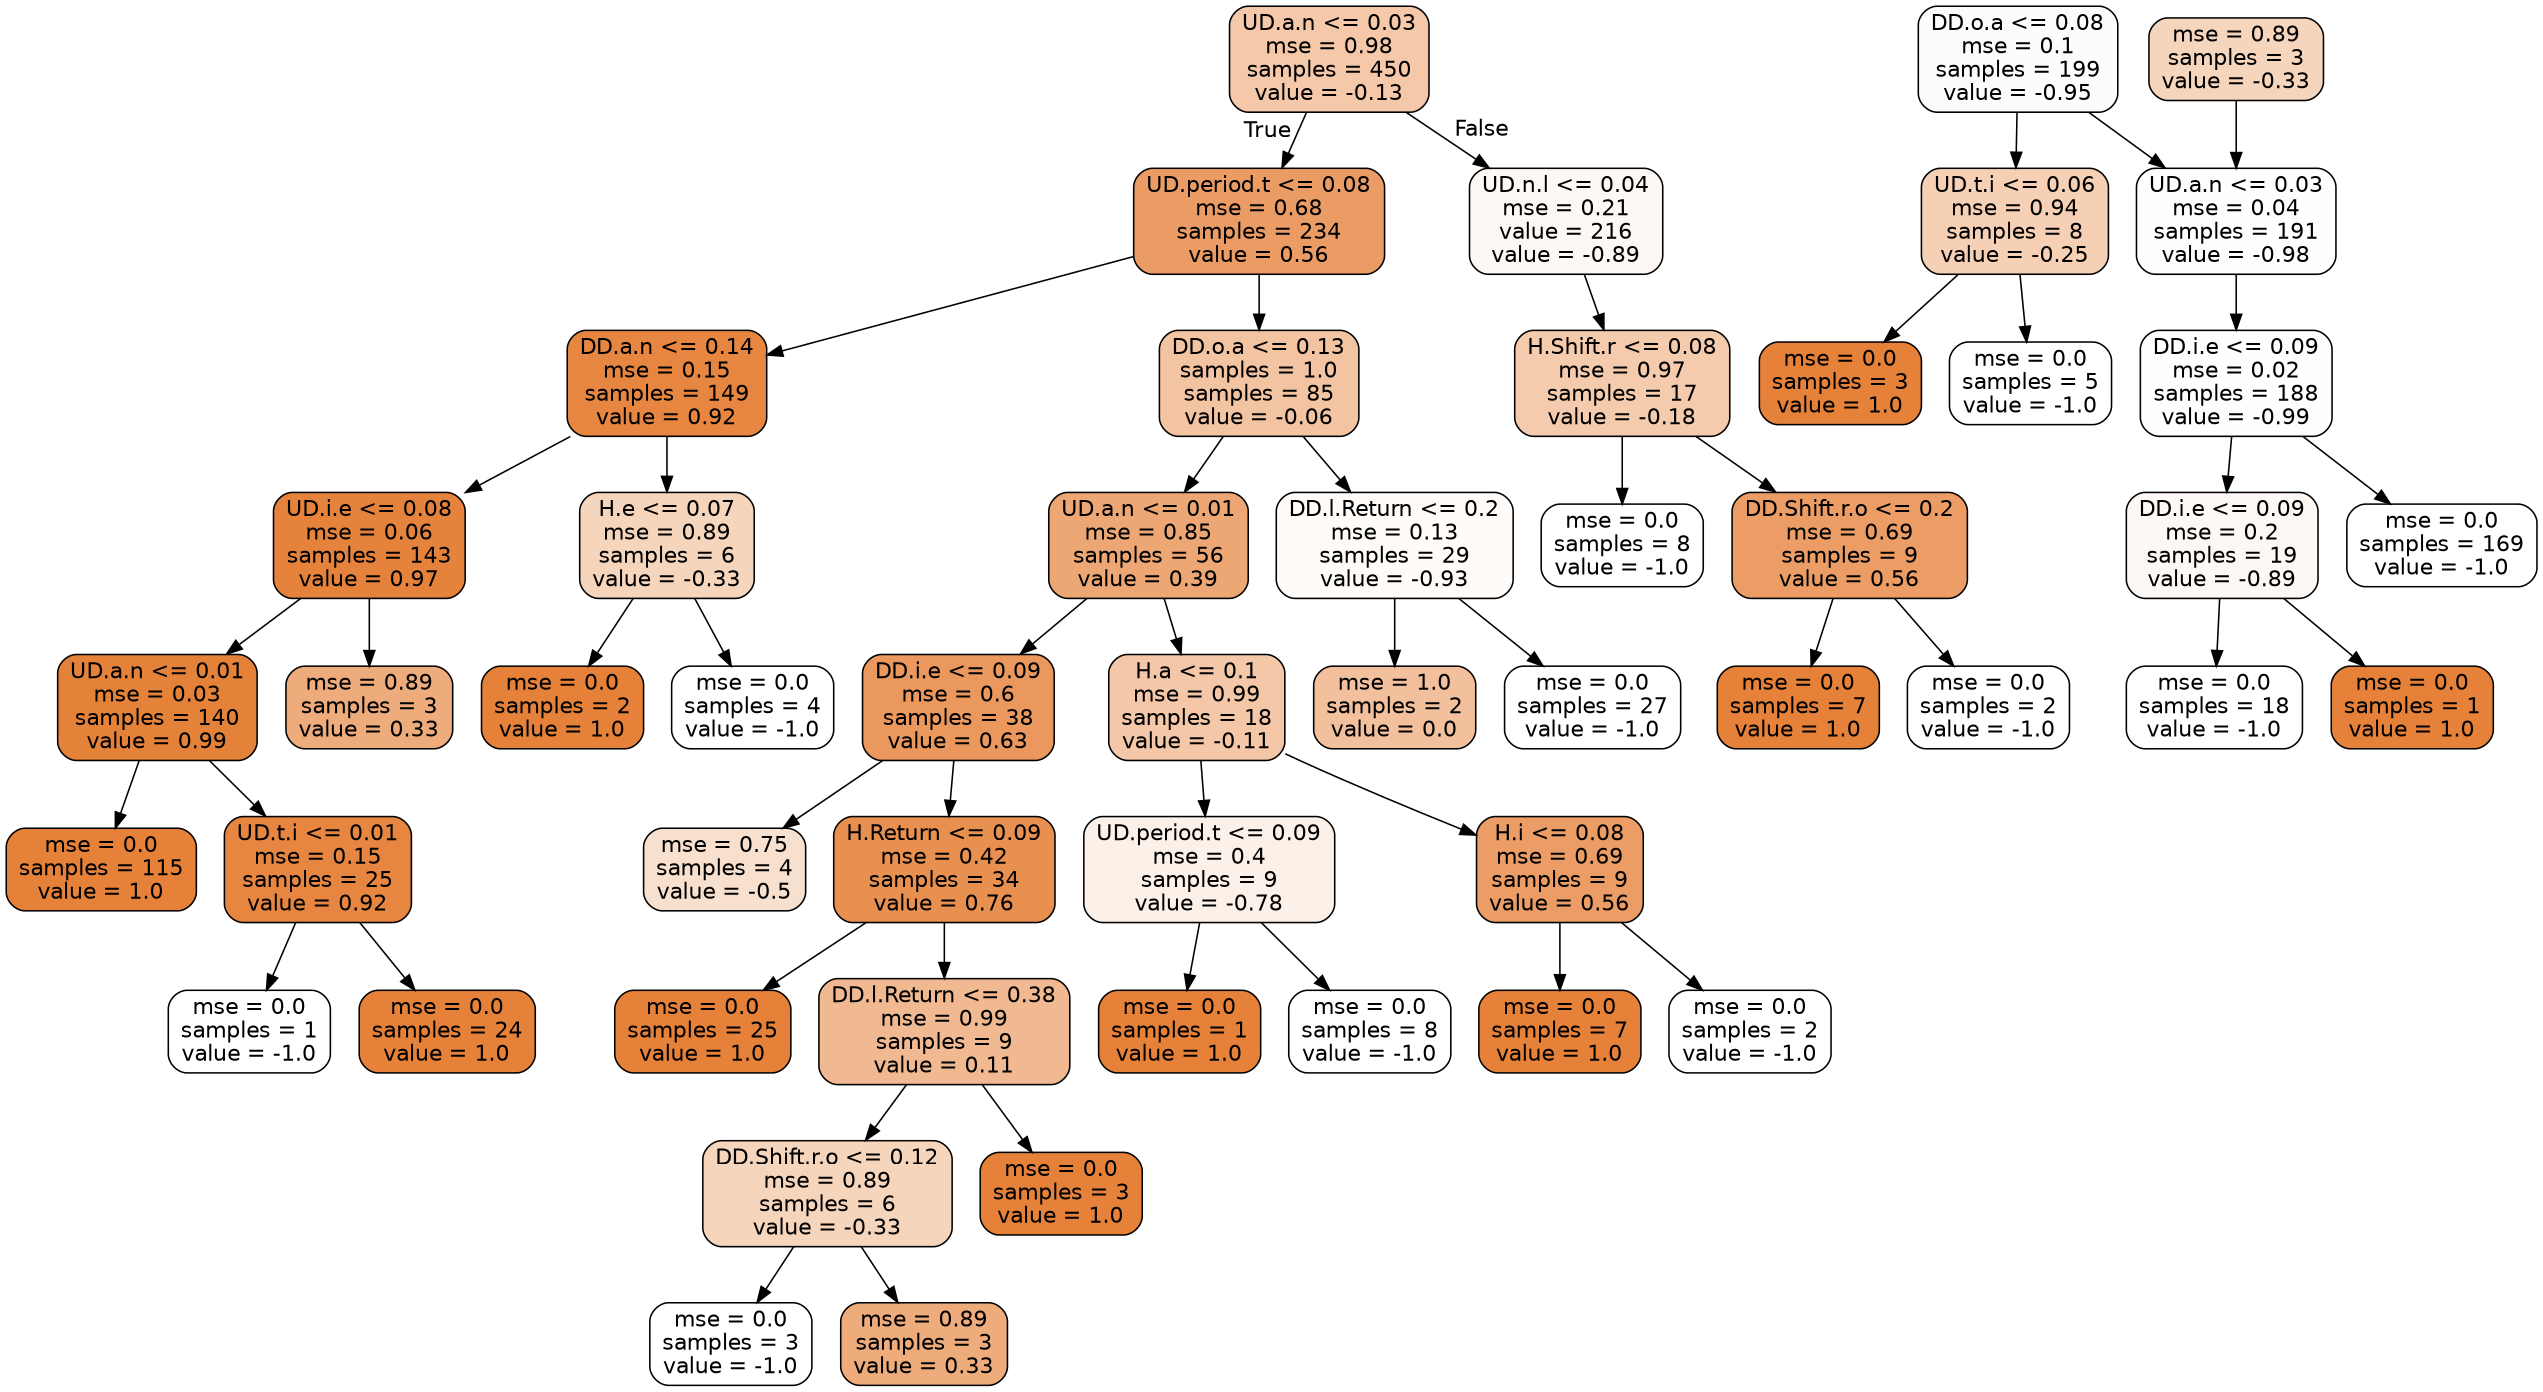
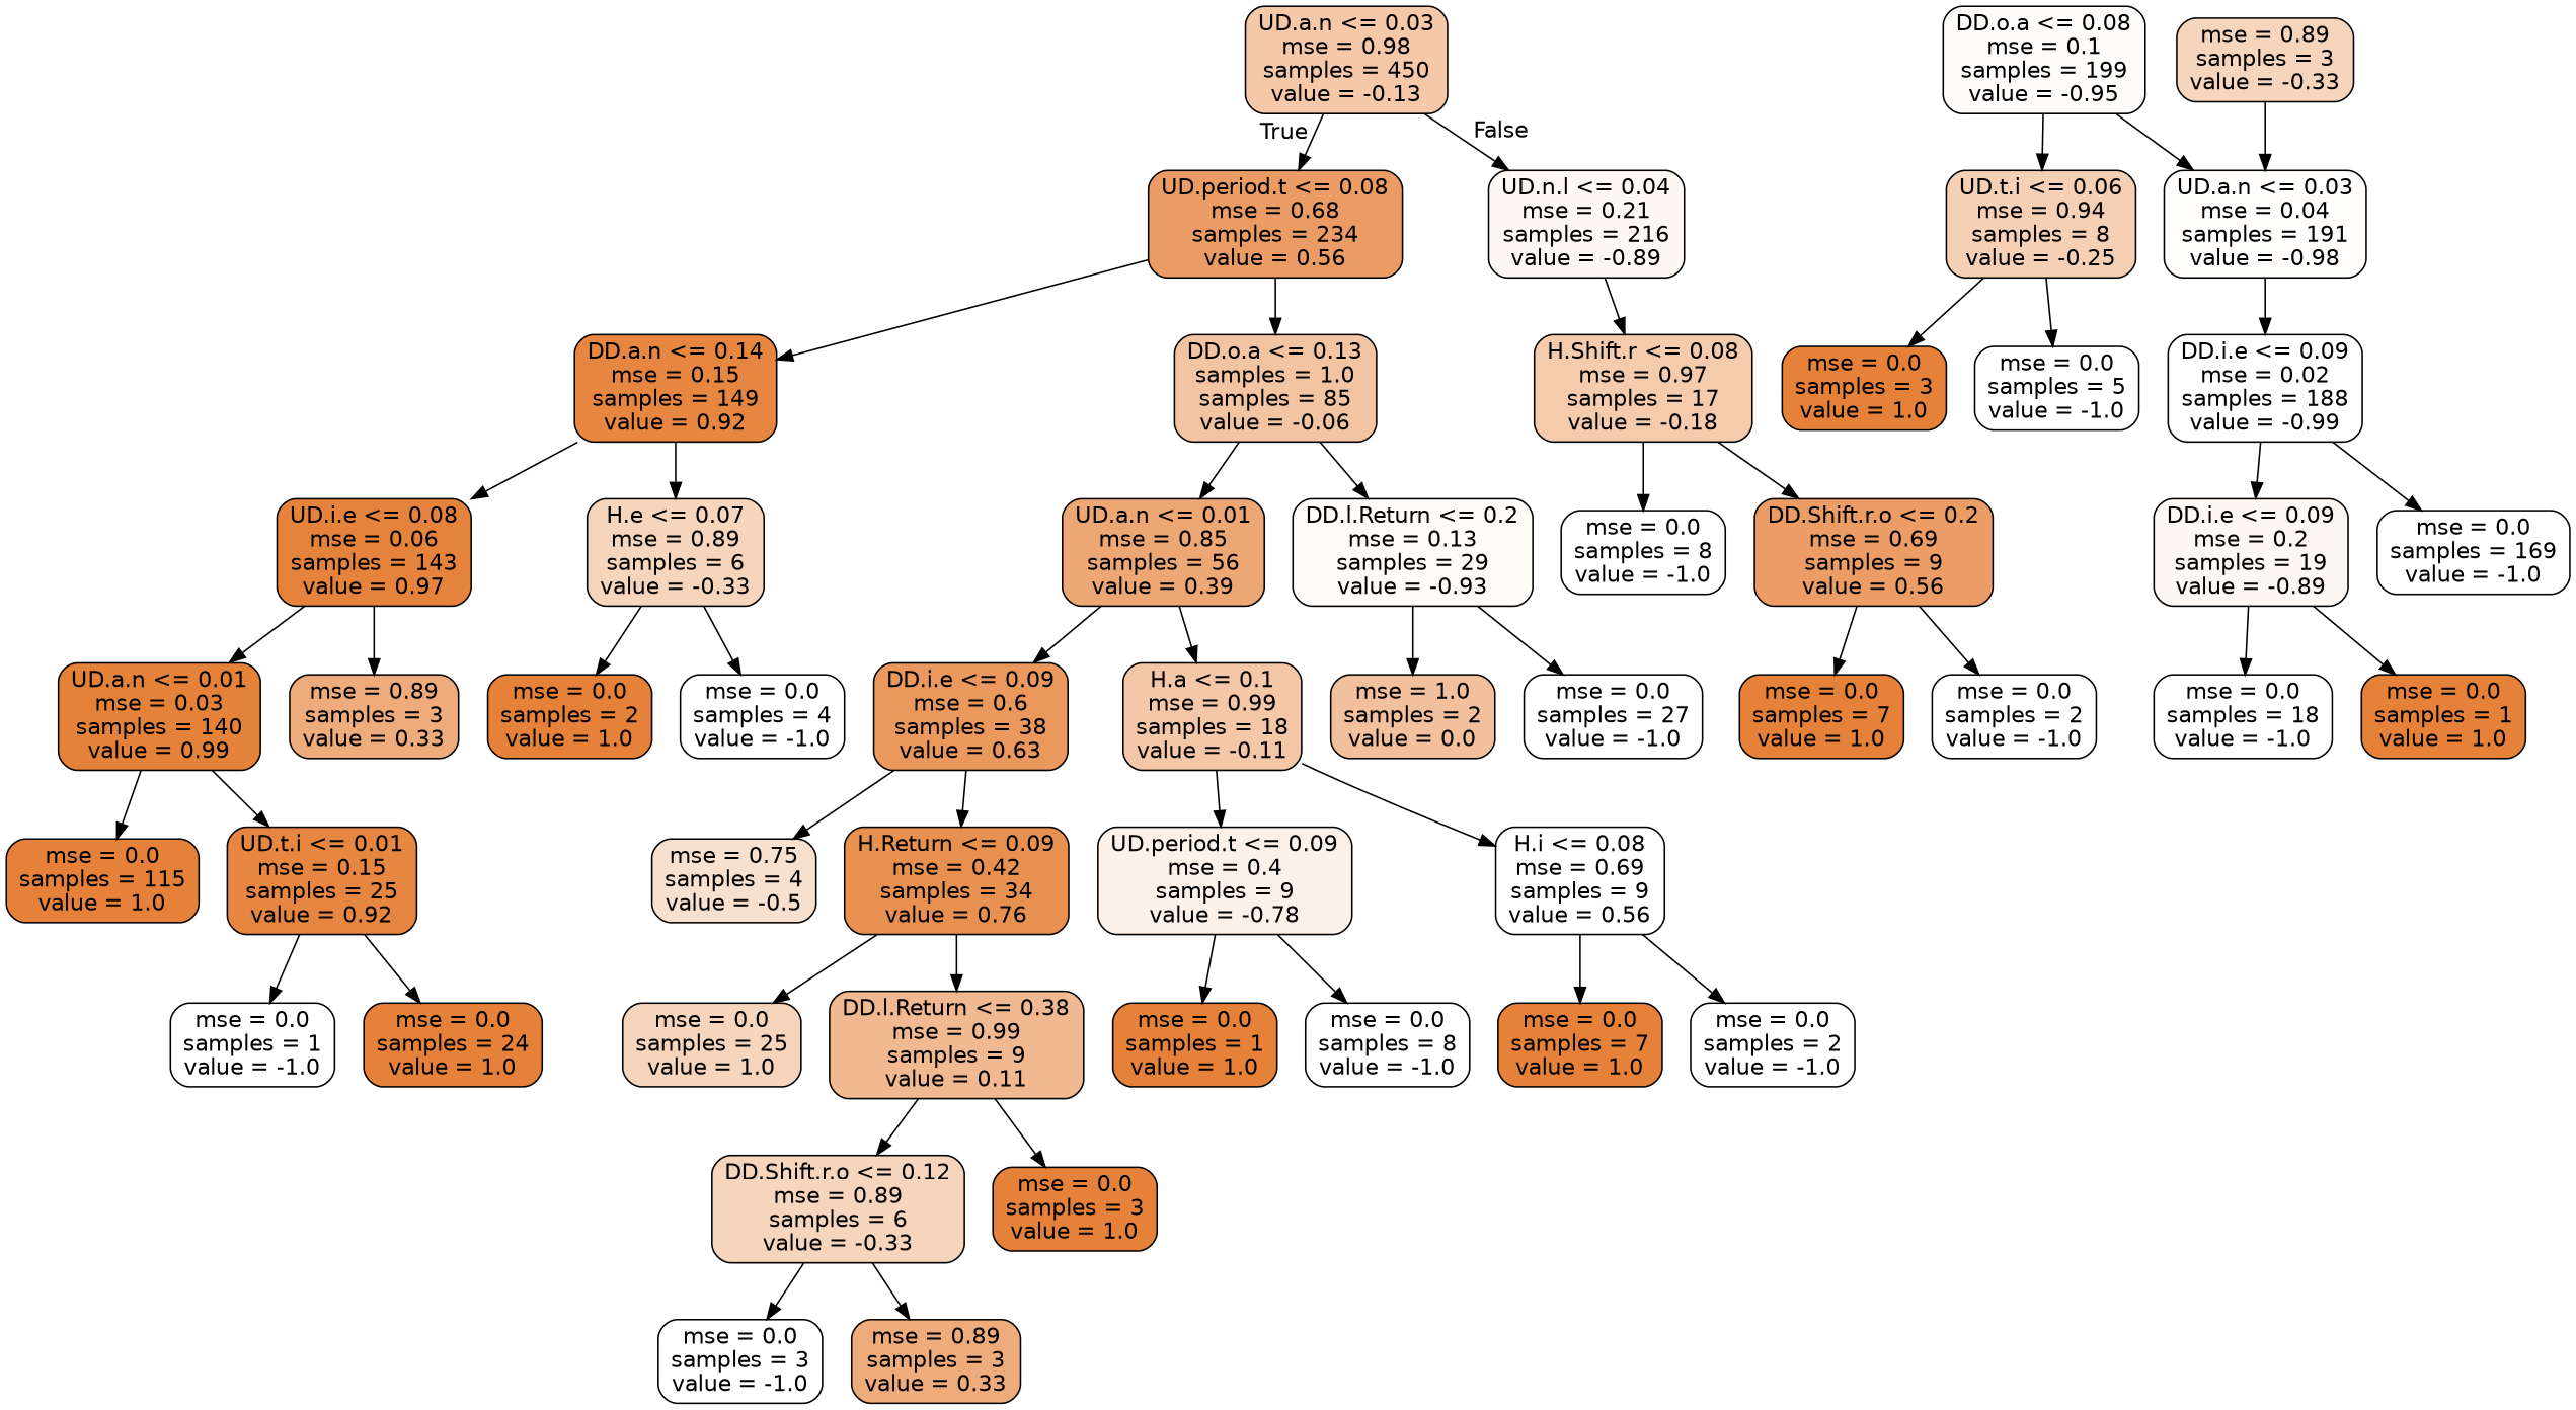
  digraph {
    node [color=black fillcolor="#ffffff" fontname=helvetica shape=box style="filled, rounded"]
    edge [fontname=helvetica]
    n1 [fillcolor="#f4c8a9" label="UD.a.n <= 0.03\nmse = 0.98\nsamples = 450\nvalue = -0.13"]
    n2 [fillcolor="#eb9c64" label="UD.period.t <= 0.08\nmse = 0.68\nsamples = 234\nvalue = 0.56"]
-   n3 [fillcolor="#fef8f4" label="UD.n.l <= 0.04\nmse = 0.21\nvalue = 216\nvalue = -0.89"]
+   n3 [fillcolor="#fef8f4" label="UD.n.l <= 0.04\nmse = 0.21\nsamples = 216\nvalue = -0.89"]
    n4 [fillcolor="#e68641" label="DD.a.n <= 0.14\nmse = 0.15\nsamples = 149\nvalue = 0.92"]
    n5 [fillcolor="#f3c4a2" label="DD.o.a <= 0.13\nsamples = 1.0\nsamples = 85\nvalue = -0.06"]
    n6 [fillcolor="#f4cbad" label="H.Shift.r <= 0.08\nmse = 0.97\nsamples = 17\nvalue = -0.18"]
    n7 [fillcolor="#e5833c" label="UD.i.e <= 0.08\nmse = 0.06\nsamples = 143\nvalue = 0.97"]
    n8 [fillcolor="#f6d5bd" label="H.e <= 0.07\nmse = 0.89\nsamples = 6\nvalue = -0.33"]
    n9 [fillcolor="#eda775" label="UD.a.n <= 0.01\nmse = 0.85\nsamples = 56\nvalue = 0.39"]
    n10 [fillcolor="#fefbf8" label="DD.l.Return <= 0.2\nmse = 0.13\nsamples = 29\nvalue = -0.93"]
    n11 [fillcolor="#e5823a" label="UD.a.n <= 0.01\nmse = 0.03\nsamples = 140\nvalue = 0.99"]
    n12 [fillcolor="#eeab7b" label="mse = 0.89\nsamples = 3\nvalue = 0.33"]
    n13 [fillcolor="#e58139" label="mse = 0.0\nsamples = 2\nvalue = 1.0"]
    n14 [label="mse = 0.0\nsamples = 4\nvalue = -1.0"]
    n15 [fillcolor="#e58139" label="mse = 0.0\nsamples = 115\nvalue = 1.0"]
    n16 [fillcolor="#e68641" label="UD.t.i <= 0.01\nmse = 0.15\nsamples = 25\nvalue = 0.92"]
    n17 [label="mse = 0.0\nsamples = 1\nvalue = -1.0"]
    n18 [fillcolor="#e58139" label="mse = 0.0\nsamples = 24\nvalue = 1.0"]
    n19 [fillcolor="#ea985d" label="DD.i.e <= 0.09\nmse = 0.6\nsamples = 38\nvalue = 0.63"]
    n20 [fillcolor="#f3c7a7" label="H.a <= 0.1\nmse = 0.99\nsamples = 18\nvalue = -0.11"]
    n21 [fillcolor="#f2c09c" label="mse = 1.0\nsamples = 2\nvalue = 0.0"]
    n22 [label="mse = 0.0\nsamples = 27\nvalue = -1.0"]
    n23 [fillcolor="#f8e0ce" label="mse = 0.75\nsamples = 4\nvalue = -0.5"]
    n24 [fillcolor="#e89050" label="H.Return <= 0.09\nmse = 0.42\nsamples = 34\nvalue = 0.76"]
    n25 [fillcolor="#fcf1e9" label="UD.period.t <= 0.09\nmse = 0.4\nsamples = 9\nvalue = -0.78"]
-   n26 [fillcolor="#eb9d65" label="H.i <= 0.08\nmse = 0.69\nsamples = 9\nvalue = 0.56"]
-   n27 [fillcolor="#e58139" label="mse = 0.0\nsamples = 25\nvalue = 1.0"]
+   n26 [label="H.i <= 0.08\nmse = 0.69\nsamples = 9\nvalue = 0.56"]
+   n27 [fillcolor="#f6d5bd" label="mse = 0.0\nsamples = 25\nvalue = 1.0"]
    n28 [fillcolor="#f1b991" label="DD.l.Return <= 0.38\nmse = 0.99\nsamples = 9\nvalue = 0.11"]
    n29 [fillcolor="#f6d5bd" label="DD.Shift.r.o <= 0.12\nmse = 0.89\nsamples = 6\nvalue = -0.33"]
    n30 [fillcolor="#e58139" label="mse = 0.0\nsamples = 3\nvalue = 1.0"]
    n31 [label="mse = 0.0\nsamples = 3\nvalue = -1.0"]
    n32 [fillcolor="#eeab7b" label="mse = 0.89\nsamples = 3\nvalue = 0.33"]
    n33 [fillcolor="#e58139" label="mse = 0.0\nsamples = 1\nvalue = 1.0"]
    n34 [label="mse = 0.0\nsamples = 8\nvalue = -1.0"]
    n35 [fillcolor="#e58139" label="mse = 0.0\nsamples = 7\nvalue = 1.0"]
    n36 [label="mse = 0.0\nsamples = 2\nvalue = -1.0"]
    n37 [label="mse = 0.0\nsamples = 8\nvalue = -1.0"]
    n38 [fillcolor="#eb9d65" label="DD.Shift.r.o <= 0.2\nmse = 0.69\nsamples = 9\nvalue = 0.56"]
    n39 [fillcolor="#fefcfa" label="DD.o.a <= 0.08\nmse = 0.1\nsamples = 199\nvalue = -0.95"]
    n40 [fillcolor="#f5d0b5" label="UD.t.i <= 0.06\nmse = 0.94\nsamples = 8\nvalue = -0.25"]
    n41 [fillcolor="#fffefd" label="UD.a.n <= 0.03\nmse = 0.04\nsamples = 191\nvalue = -0.98"]
    n42 [fillcolor="#e58139" label="mse = 0.0\nsamples = 7\nvalue = 1.0"]
    n43 [label="mse = 0.0\nsamples = 2\nvalue = -1.0"]
    n44 [fillcolor="#e58139" label="mse = 0.0\nsamples = 3\nvalue = 1.0"]
    n45 [label="mse = 0.0\nsamples = 5\nvalue = -1.0"]
    n46 [fillcolor="#fffefe" label="DD.i.e <= 0.09\nmse = 0.02\nsamples = 188\nvalue = -0.99"]
    n47 [fillcolor="#f6d5bd" label="mse = 0.89\nsamples = 3\nvalue = -0.33"]
    n48 [fillcolor="#fef8f5" label="DD.i.e <= 0.09\nmse = 0.2\nsamples = 19\nvalue = -0.89"]
    n49 [label="mse = 0.0\nsamples = 169\nvalue = -1.0"]
    n50 [label="mse = 0.0\nsamples = 18\nvalue = -1.0"]
    n51 [fillcolor="#e58139" label="mse = 0.0\nsamples = 1\nvalue = 1.0"]
    n1 -> n2 [headlabel=True labelangle=45 labeldistance=2.5]
    n1 -> n3 [headlabel=False labelangle=-45 labeldistance=2.5]
    n2 -> n4
    n2 -> n5
    n3 -> n6
    n4 -> n7
    n4 -> n8
    n5 -> n9
    n5 -> n10
    n6 -> n37
    n6 -> n38
    n7 -> n11
    n7 -> n12
    n8 -> n13
    n8 -> n14
    n9 -> n19
    n9 -> n20
    n10 -> n21
    n10 -> n22
    n11 -> n15
    n11 -> n16
    n16 -> n17
    n16 -> n18
    n19 -> n23
    n19 -> n24
    n20 -> n25
    n20 -> n26
    n24 -> n27
    n24 -> n28
    n25 -> n33
    n25 -> n34
    n26 -> n35
    n26 -> n36
    n28 -> n29
    n28 -> n30
    n29 -> n31
    n29 -> n32
    n38 -> n42
    n38 -> n43
    n39 -> n40
    n39 -> n41
    n40 -> n44
    n40 -> n45
    n41 -> n46
    n46 -> n48
    n46 -> n49
    n47 -> n41
    n48 -> n50
    n48 -> n51
  }
